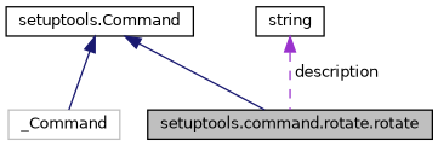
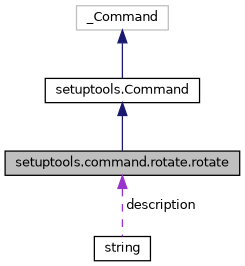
  digraph {
    node [color=black fillcolor=white fontname=Helvetica fontsize=10 shape=record style=filled]
    edge [color=midnightblue dir=back fontname=Helvetica fontsize=10 labelfontname=Helvetica labelfontsize=10 style=solid]
    n1 [fillcolor=grey75 fontcolor=black height=0.2 label="setuptools.command.rotate.rotate" width=0.4]
    n2 [height=0.2 label="setuptools.Command" width=0.4]
    n3 [color=grey75 height=0.2 label=_Command width=0.4]
    n4 [height=0.2 label=string width=0.4]
    n2 -> n1
-   n2 -> n3
-   n4 -> n1 [color=darkorchid3 label=" description" style=dashed]
+   n3 -> n2
+   n1 -> n4 [color=darkorchid3 label=" description" style=dashed]
  }
